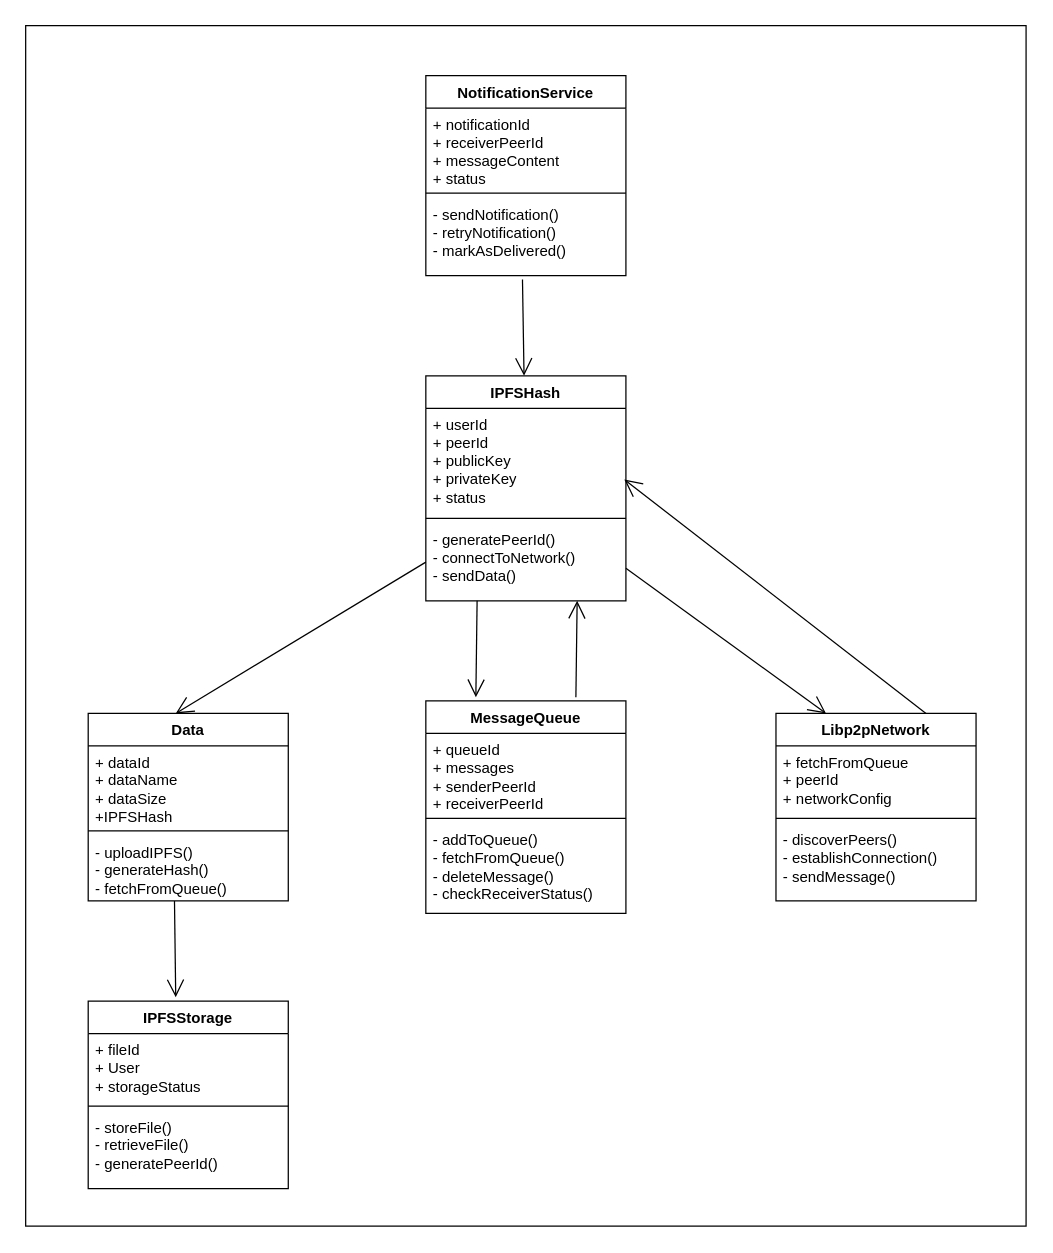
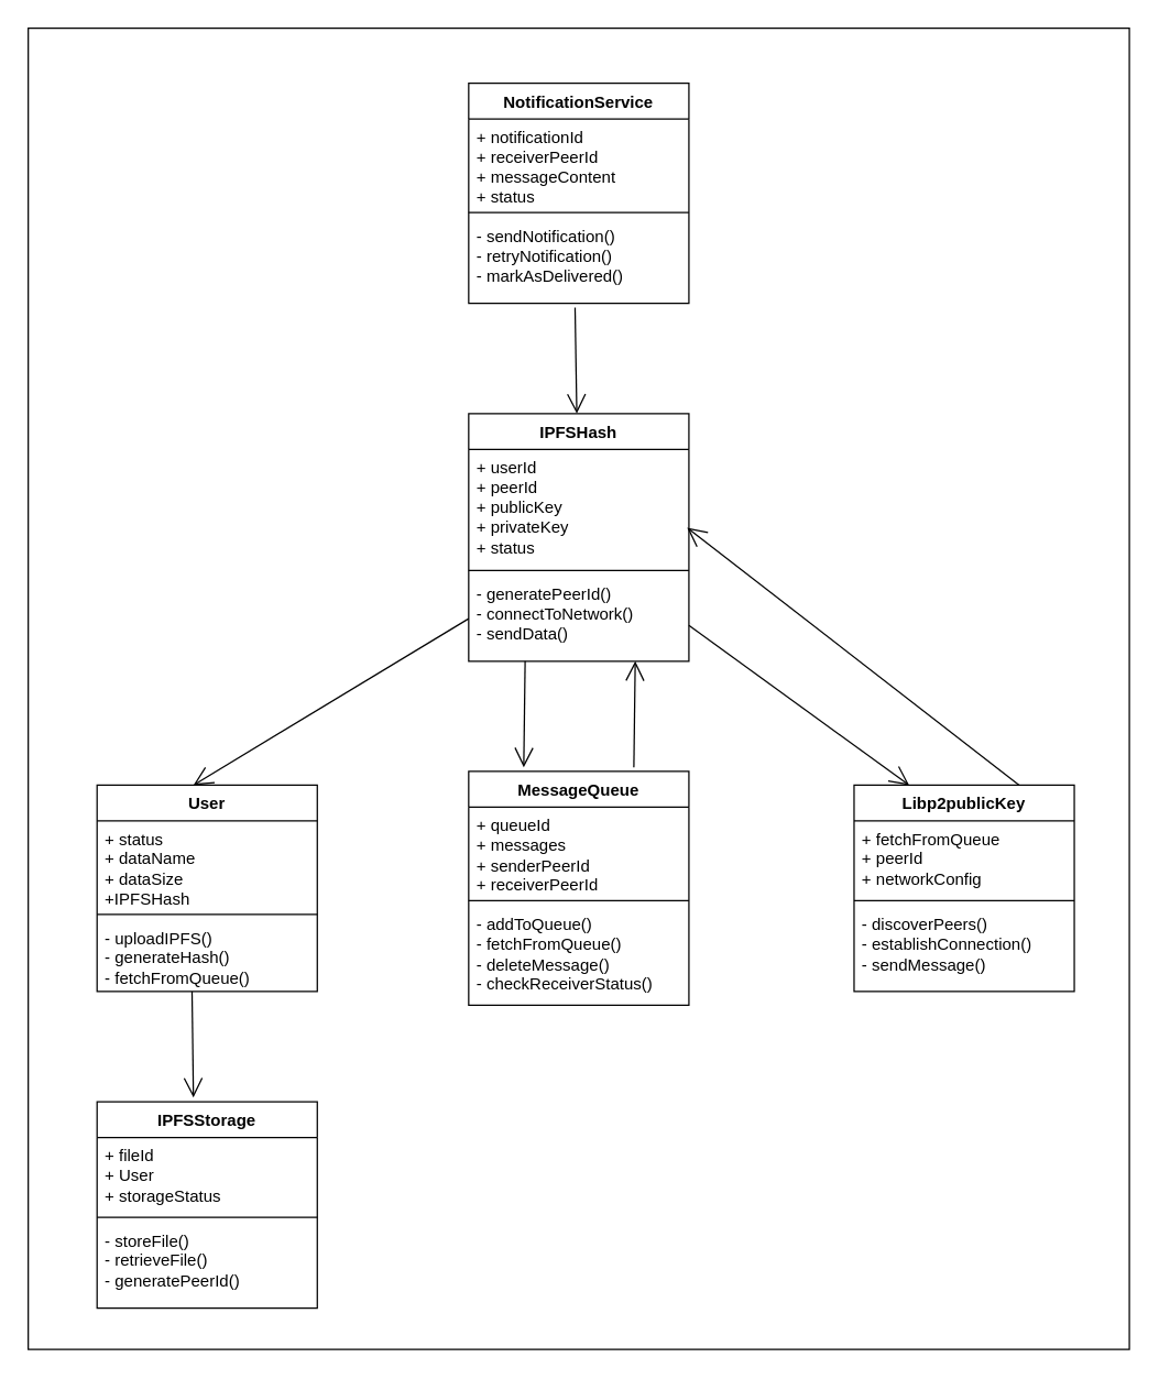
  <mxCell id="0" />
  <mxCell id="1" parent="0" />
  <mxCell id="2" value="" style="rounded=0;whiteSpace=wrap;html=1;" parent="1" vertex="1"><mxGeometry y="20" width="800" height="960" as="geometry" x="20" /></mxCell>
  <mxCell id="3" value="NotificationService" style="swimlane;fontStyle=1;align=center;verticalAlign=top;childLayout=stackLayout;horizontal=1;startSize=26;horizontalStack=0;resizeParent=1;resizeParentMax=0;resizeLast=0;collapsible=1;marginBottom=0;whiteSpace=wrap;html=1;" parent="1" vertex="1"><mxGeometry x="340" y="60" width="160" height="160" as="geometry" /></mxCell>
  <mxCell id="4" value="+ notificationId&lt;div&gt;+ receiverPeerId&lt;/div&gt;&lt;div&gt;+ messageContent&lt;/div&gt;&lt;div&gt;+ status&lt;/div&gt;" style="text;strokeColor=none;fillColor=none;align=left;verticalAlign=top;spacingLeft=4;spacingRight=4;overflow=hidden;rotatable=0;points=[[0,0.5],[1,0.5]];portConstraint=eastwest;whiteSpace=wrap;html=1;" parent="3" vertex="1"><mxGeometry y="26" width="160" height="64" as="geometry" /></mxCell>
  <mxCell id="5" value="" style="line;strokeWidth=1;fillColor=none;align=left;verticalAlign=middle;spacingTop=-1;spacingLeft=3;spacingRight=3;rotatable=0;labelPosition=right;points=[];portConstraint=eastwest;strokeColor=inherit;" parent="3" vertex="1"><mxGeometry y="90" width="160" height="8" as="geometry" /></mxCell>
  <mxCell id="6" value="- sendNotification()&lt;div&gt;-&amp;nbsp;retryNotification()&lt;/div&gt;&lt;div&gt;-&amp;nbsp;markAsDelivered()&lt;/div&gt;" style="text;strokeColor=none;fillColor=none;align=left;verticalAlign=top;spacingLeft=4;spacingRight=4;overflow=hidden;rotatable=0;points=[[0,0.5],[1,0.5]];portConstraint=eastwest;whiteSpace=wrap;html=1;" parent="3" vertex="1"><mxGeometry y="98" width="160" height="62" as="geometry" /></mxCell>
  <mxCell id="7" value="IPFSHash" style="swimlane;fontStyle=1;align=center;verticalAlign=top;childLayout=stackLayout;horizontal=1;startSize=26;horizontalStack=0;resizeParent=1;resizeParentMax=0;resizeLast=0;collapsible=1;marginBottom=0;whiteSpace=wrap;html=1;" parent="1" vertex="1"><mxGeometry x="340" y="300" width="160" height="180" as="geometry" /></mxCell>
  <mxCell id="8" value="+ userId&lt;div&gt;+ peerId&lt;/div&gt;&lt;div&gt;+ publicKey&lt;/div&gt;&lt;div&gt;+ privateKey&lt;/div&gt;&lt;div&gt;+ status&lt;/div&gt;" style="text;strokeColor=none;fillColor=none;align=left;verticalAlign=top;spacingLeft=4;spacingRight=4;overflow=hidden;rotatable=0;points=[[0,0.5],[1,0.5]];portConstraint=eastwest;whiteSpace=wrap;html=1;" parent="7" vertex="1"><mxGeometry y="26" width="160" height="84" as="geometry" /></mxCell>
  <mxCell id="9" value="" style="line;strokeWidth=1;fillColor=none;align=left;verticalAlign=middle;spacingTop=-1;spacingLeft=3;spacingRight=3;rotatable=0;labelPosition=right;points=[];portConstraint=eastwest;strokeColor=inherit;" parent="7" vertex="1"><mxGeometry y="110" width="160" height="8" as="geometry" /></mxCell>
  <mxCell id="10" value="- generatePeerId()&lt;div&gt;-&amp;nbsp;connectToNetwork()&lt;/div&gt;&lt;div&gt;-&amp;nbsp;sendData()&lt;/div&gt;&lt;div&gt;&lt;br&gt;&lt;/div&gt;" style="text;strokeColor=none;fillColor=none;align=left;verticalAlign=top;spacingLeft=4;spacingRight=4;overflow=hidden;rotatable=0;points=[[0,0.5],[1,0.5]];portConstraint=eastwest;whiteSpace=wrap;html=1;" parent="7" vertex="1"><mxGeometry y="118" width="160" height="62" as="geometry" /></mxCell>
  <mxCell id="11" value="MessageQueue" style="swimlane;fontStyle=1;align=center;verticalAlign=top;childLayout=stackLayout;horizontal=1;startSize=26;horizontalStack=0;resizeParent=1;resizeParentMax=0;resizeLast=0;collapsible=1;marginBottom=0;whiteSpace=wrap;html=1;" parent="1" vertex="1"><mxGeometry x="340" y="560" width="160" height="170" as="geometry" /></mxCell>
  <mxCell id="12" value="+&amp;nbsp;queueId&lt;div&gt;+&amp;nbsp;messages&lt;/div&gt;&lt;div&gt;+&amp;nbsp;senderPeerId&lt;/div&gt;&lt;div&gt;+&amp;nbsp;receiverPeerId&lt;/div&gt;" style="text;strokeColor=none;fillColor=none;align=left;verticalAlign=top;spacingLeft=4;spacingRight=4;overflow=hidden;rotatable=0;points=[[0,0.5],[1,0.5]];portConstraint=eastwest;whiteSpace=wrap;html=1;" parent="11" vertex="1"><mxGeometry y="26" width="160" height="64" as="geometry" /></mxCell>
  <mxCell id="13" value="" style="line;strokeWidth=1;fillColor=none;align=left;verticalAlign=middle;spacingTop=-1;spacingLeft=3;spacingRight=3;rotatable=0;labelPosition=right;points=[];portConstraint=eastwest;strokeColor=inherit;" parent="11" vertex="1"><mxGeometry y="90" width="160" height="8" as="geometry" /></mxCell>
  <mxCell id="14" value="-&amp;nbsp;addToQueue()&lt;div&gt;-&amp;nbsp;fetchFromQueue()&lt;/div&gt;&lt;div&gt;-&amp;nbsp;deleteMessage()&lt;/div&gt;&lt;div&gt;-&amp;nbsp;checkReceiverStatus()&lt;/div&gt;" style="text;strokeColor=none;fillColor=none;align=left;verticalAlign=top;spacingLeft=4;spacingRight=4;overflow=hidden;rotatable=0;points=[[0,0.5],[1,0.5]];portConstraint=eastwest;whiteSpace=wrap;html=1;" parent="11" vertex="1"><mxGeometry y="98" width="160" height="72" as="geometry" /></mxCell>
- <mxCell id="15" value="Libp2pNetwork" style="swimlane;fontStyle=1;align=center;verticalAlign=top;childLayout=stackLayout;horizontal=1;startSize=26;horizontalStack=0;resizeParent=1;resizeParentMax=0;resizeLast=0;collapsible=1;marginBottom=0;whiteSpace=wrap;html=1;" parent="1" vertex="1"><mxGeometry x="620" y="570" width="160" height="150" as="geometry" /></mxCell>
+ <mxCell id="15" value="Libp2publicKey" style="swimlane;fontStyle=1;align=center;verticalAlign=top;childLayout=stackLayout;horizontal=1;startSize=26;horizontalStack=0;resizeParent=1;resizeParentMax=0;resizeLast=0;collapsible=1;marginBottom=0;whiteSpace=wrap;html=1;" parent="1" vertex="1"><mxGeometry x="620" y="570" width="160" height="150" as="geometry" /></mxCell>
  <mxCell id="16" value="+&amp;nbsp;fetchFromQueue&lt;div&gt;+&amp;nbsp;peerId&lt;/div&gt;&lt;div&gt;+&amp;nbsp;networkConfig&lt;/div&gt;" style="text;strokeColor=none;fillColor=none;align=left;verticalAlign=top;spacingLeft=4;spacingRight=4;overflow=hidden;rotatable=0;points=[[0,0.5],[1,0.5]];portConstraint=eastwest;whiteSpace=wrap;html=1;" parent="15" vertex="1"><mxGeometry y="26" width="160" height="54" as="geometry" /></mxCell>
  <mxCell id="17" value="" style="line;strokeWidth=1;fillColor=none;align=left;verticalAlign=middle;spacingTop=-1;spacingLeft=3;spacingRight=3;rotatable=0;labelPosition=right;points=[];portConstraint=eastwest;strokeColor=inherit;" parent="15" vertex="1"><mxGeometry y="80" width="160" height="8" as="geometry" /></mxCell>
  <mxCell id="18" value="-&amp;nbsp;discoverPeers()&lt;div&gt;-&amp;nbsp;establishConnection()&lt;/div&gt;&lt;div&gt;-&amp;nbsp;sendMessage()&lt;/div&gt;&lt;div&gt;&lt;br&gt;&lt;/div&gt;" style="text;strokeColor=none;fillColor=none;align=left;verticalAlign=top;spacingLeft=4;spacingRight=4;overflow=hidden;rotatable=0;points=[[0,0.5],[1,0.5]];portConstraint=eastwest;whiteSpace=wrap;html=1;" parent="15" vertex="1"><mxGeometry y="88" width="160" height="62" as="geometry" /></mxCell>
  <mxCell id="19" value="IPFSStorage" style="swimlane;fontStyle=1;align=center;verticalAlign=top;childLayout=stackLayout;horizontal=1;startSize=26;horizontalStack=0;resizeParent=1;resizeParentMax=0;resizeLast=0;collapsible=1;marginBottom=0;whiteSpace=wrap;html=1;" parent="1" vertex="1"><mxGeometry x="70" y="800" width="160" height="150" as="geometry" /></mxCell>
  <mxCell id="20" value="+&amp;nbsp;fileId&lt;div&gt;+&amp;nbsp;User&lt;/div&gt;&lt;div&gt;+&amp;nbsp;storageStatus&lt;/div&gt;" style="text;strokeColor=none;fillColor=none;align=left;verticalAlign=top;spacingLeft=4;spacingRight=4;overflow=hidden;rotatable=0;points=[[0,0.5],[1,0.5]];portConstraint=eastwest;whiteSpace=wrap;html=1;" parent="19" vertex="1"><mxGeometry y="26" width="160" height="54" as="geometry" /></mxCell>
  <mxCell id="21" value="" style="line;strokeWidth=1;fillColor=none;align=left;verticalAlign=middle;spacingTop=-1;spacingLeft=3;spacingRight=3;rotatable=0;labelPosition=right;points=[];portConstraint=eastwest;strokeColor=inherit;" parent="19" vertex="1"><mxGeometry y="80" width="160" height="8" as="geometry" /></mxCell>
  <mxCell id="22" value="-&amp;nbsp;storeFile()&lt;div&gt;-&amp;nbsp;retrieveFile()&lt;/div&gt;&lt;div&gt;-&amp;nbsp;generatePeerId()&lt;/div&gt;" style="text;strokeColor=none;fillColor=none;align=left;verticalAlign=top;spacingLeft=4;spacingRight=4;overflow=hidden;rotatable=0;points=[[0,0.5],[1,0.5]];portConstraint=eastwest;whiteSpace=wrap;html=1;" parent="19" vertex="1"><mxGeometry y="88" width="160" height="62" as="geometry" /></mxCell>
  <mxCell id="23" value="" style="endArrow=open;endFill=1;endSize=12;html=1;rounded=0;exitX=0.483;exitY=1.048;exitDx=0;exitDy=0;exitPerimeter=0;" parent="1" source="6" target="7" edge="1"><mxGeometry width="160" relative="1" as="geometry"><mxPoint x="290" y="360" as="sourcePoint" /><mxPoint x="450" y="360" as="targetPoint" /></mxGeometry></mxCell>
  <mxCell id="24" value="" style="endArrow=open;endFill=1;endSize=12;html=1;rounded=0;exitX=0.483;exitY=1.048;exitDx=0;exitDy=0;exitPerimeter=0;" parent="1" edge="1"><mxGeometry width="160" relative="1" as="geometry"><mxPoint x="460" y="557" as="sourcePoint" /><mxPoint x="461" y="480" as="targetPoint" /></mxGeometry></mxCell>
  <mxCell id="25" value="" style="endArrow=open;endFill=1;endSize=12;html=1;rounded=0;exitX=0.483;exitY=1.048;exitDx=0;exitDy=0;exitPerimeter=0;" parent="1" edge="1"><mxGeometry width="160" relative="1" as="geometry"><mxPoint x="139" y="720" as="sourcePoint" /><mxPoint x="140" y="797" as="targetPoint" /></mxGeometry></mxCell>
  <mxCell id="26" value="" style="endArrow=open;endFill=1;endSize=12;html=1;rounded=0;exitX=0;exitY=0.5;exitDx=0;exitDy=0;entryX=0.5;entryY=0;entryDx=0;entryDy=0;" parent="1" source="10" edge="1"><mxGeometry width="160" relative="1" as="geometry"><mxPoint x="230" y="420" as="sourcePoint" /><mxPoint x="140" y="570" as="targetPoint" /></mxGeometry></mxCell>
  <mxCell id="27" value="" style="endArrow=open;endFill=1;endSize=12;html=1;rounded=0;exitX=0;exitY=0.5;exitDx=0;exitDy=0;entryX=0.25;entryY=0;entryDx=0;entryDy=0;" parent="1" target="15" edge="1"><mxGeometry width="160" relative="1" as="geometry"><mxPoint x="500" y="454" as="sourcePoint" /><mxPoint x="660" y="570" as="targetPoint" /></mxGeometry></mxCell>
  <mxCell id="28" value="" style="endArrow=open;endFill=1;endSize=12;html=1;rounded=0;exitX=0.483;exitY=1.048;exitDx=0;exitDy=0;exitPerimeter=0;" parent="1" edge="1"><mxGeometry width="160" relative="1" as="geometry"><mxPoint x="381.001" y="480" as="sourcePoint" /><mxPoint x="380.001" y="557" as="targetPoint" /></mxGeometry></mxCell>
  <mxCell id="29" value="" style="endArrow=open;endFill=1;endSize=12;html=1;rounded=0;exitX=0.75;exitY=0;exitDx=0;exitDy=0;entryX=0.992;entryY=0.678;entryDx=0;entryDy=0;entryPerimeter=0;" parent="1" source="15" target="8" edge="1"><mxGeometry width="160" relative="1" as="geometry"><mxPoint x="710" y="410" as="sourcePoint" /><mxPoint x="550" y="526" as="targetPoint" /></mxGeometry></mxCell>
- <mxCell id="30" value="Data" style="swimlane;fontStyle=1;align=center;verticalAlign=top;childLayout=stackLayout;horizontal=1;startSize=26;horizontalStack=0;resizeParent=1;resizeParentMax=0;resizeLast=0;collapsible=1;marginBottom=0;whiteSpace=wrap;html=1;" parent="1" vertex="1"><mxGeometry x="70" y="570" width="160" height="150" as="geometry" /></mxCell>
- <mxCell id="31" value="+ dataId&lt;div&gt;+ dataName&lt;/div&gt;&lt;div&gt;+ dataSize&lt;/div&gt;&lt;div&gt;+IPFSHash&lt;/div&gt;" style="text;strokeColor=none;fillColor=none;align=left;verticalAlign=top;spacingLeft=4;spacingRight=4;overflow=hidden;rotatable=0;points=[[0,0.5],[1,0.5]];portConstraint=eastwest;whiteSpace=wrap;html=1;" parent="30" vertex="1"><mxGeometry y="26" width="160" height="64" as="geometry" /></mxCell>
+ <mxCell id="30" value="User" style="swimlane;fontStyle=1;align=center;verticalAlign=top;childLayout=stackLayout;horizontal=1;startSize=26;horizontalStack=0;resizeParent=1;resizeParentMax=0;resizeLast=0;collapsible=1;marginBottom=0;whiteSpace=wrap;html=1;" parent="1" vertex="1"><mxGeometry x="70" y="570" width="160" height="150" as="geometry" /></mxCell>
+ <mxCell id="31" value="+ status&lt;div&gt;+ dataName&lt;/div&gt;&lt;div&gt;+ dataSize&lt;/div&gt;&lt;div&gt;+IPFSHash&lt;/div&gt;" style="text;strokeColor=none;fillColor=none;align=left;verticalAlign=top;spacingLeft=4;spacingRight=4;overflow=hidden;rotatable=0;points=[[0,0.5],[1,0.5]];portConstraint=eastwest;whiteSpace=wrap;html=1;" parent="30" vertex="1"><mxGeometry y="26" width="160" height="64" as="geometry" /></mxCell>
  <mxCell id="32" value="" style="line;strokeWidth=1;fillColor=none;align=left;verticalAlign=middle;spacingTop=-1;spacingLeft=3;spacingRight=3;rotatable=0;labelPosition=right;points=[];portConstraint=eastwest;strokeColor=inherit;" parent="30" vertex="1"><mxGeometry y="90" width="160" height="8" as="geometry" /></mxCell>
  <mxCell id="33" value="- uploadIPFS()&lt;div&gt;- generateHash()&lt;/div&gt;&lt;div&gt;- fetchFromQueue()&lt;/div&gt;" style="text;strokeColor=none;fillColor=none;align=left;verticalAlign=top;spacingLeft=4;spacingRight=4;overflow=hidden;rotatable=0;points=[[0,0.5],[1,0.5]];portConstraint=eastwest;whiteSpace=wrap;html=1;" parent="30" vertex="1"><mxGeometry y="98" width="160" height="52" as="geometry" /></mxCell>
